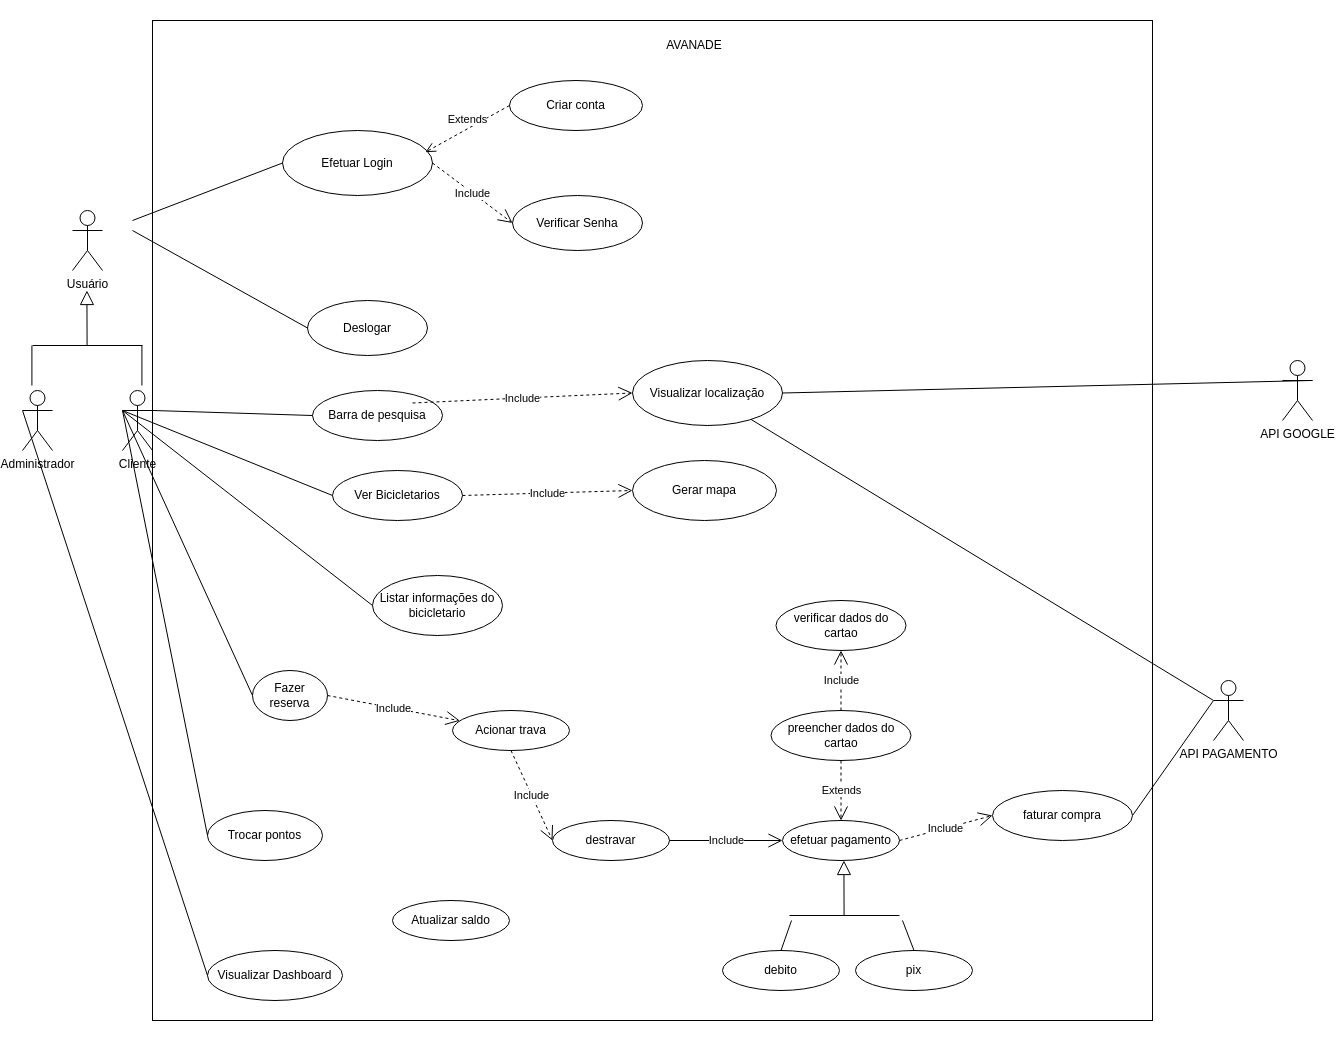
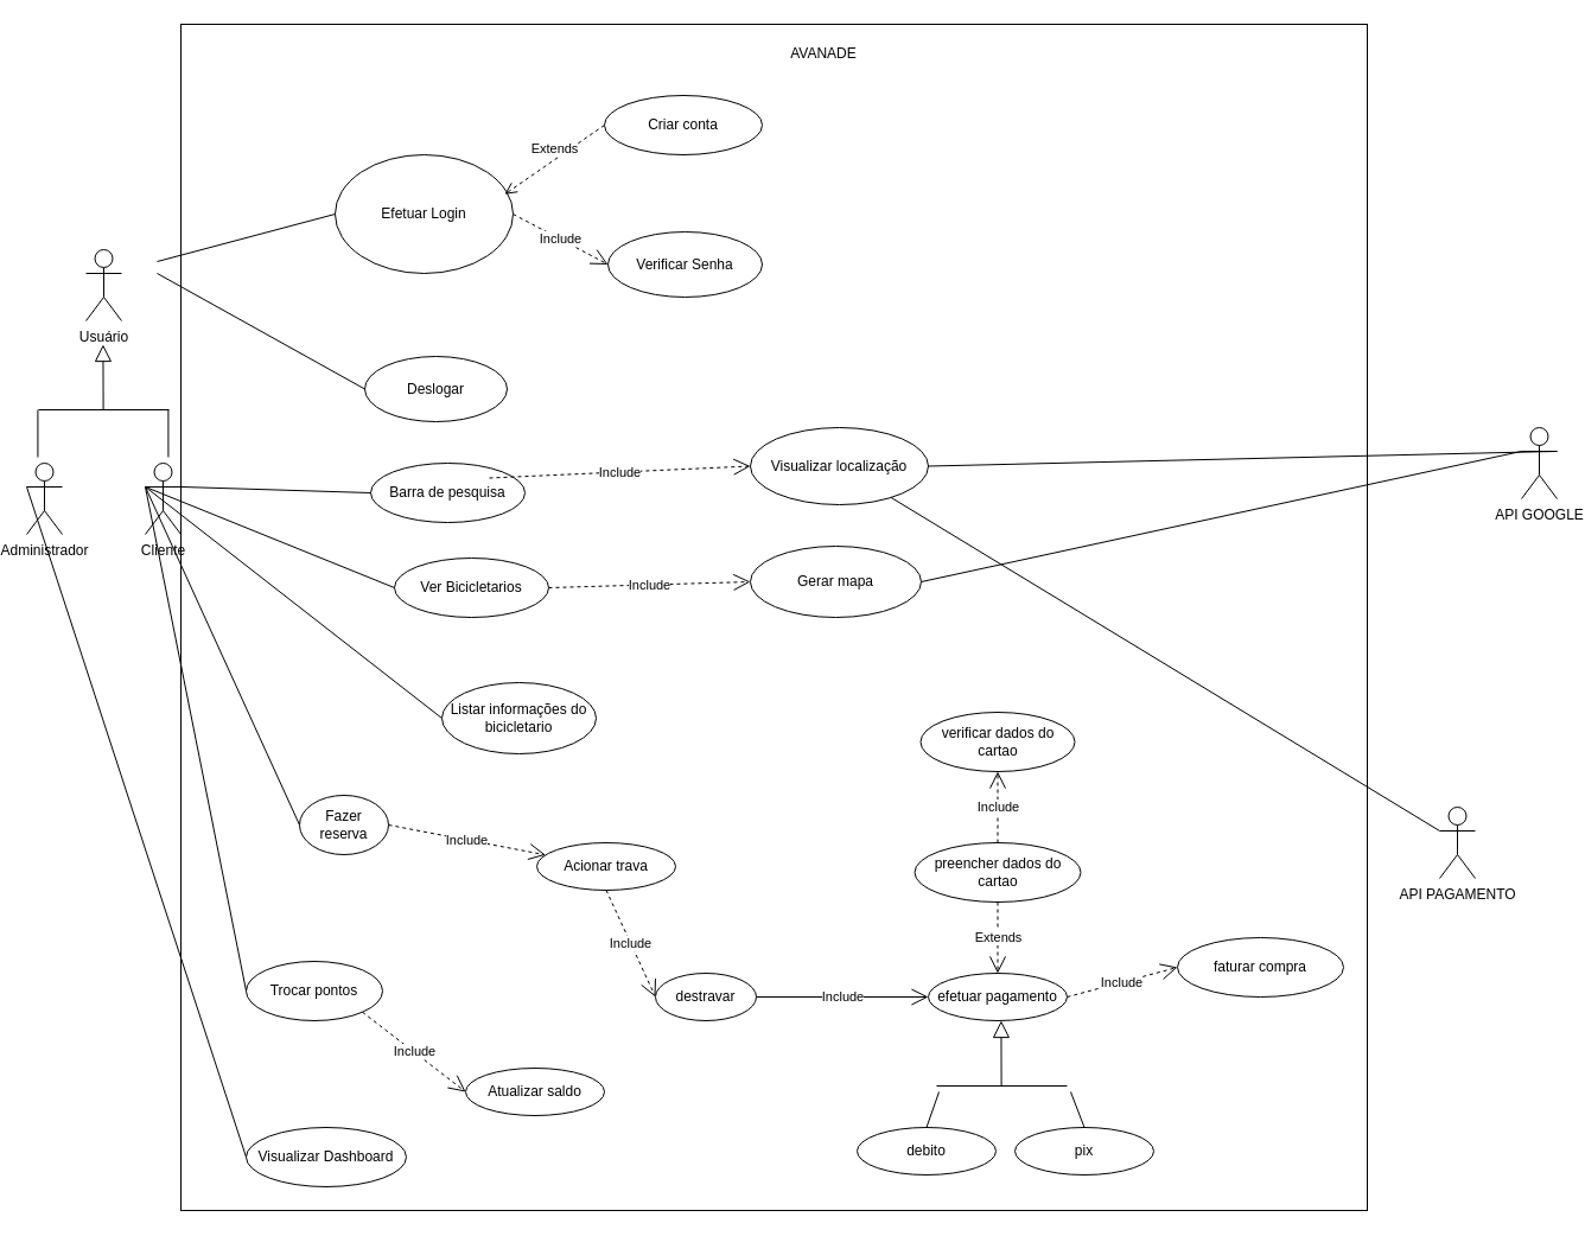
  <mxCell id="0" />
  <mxCell id="1" parent="0" />
  <mxCell id="2" value="Usuário" style="shape=umlActor;verticalLabelPosition=bottom;verticalAlign=top;html=1;outlineConnect=0;" parent="1" vertex="1"><mxGeometry x="70" y="210" width="30" height="60" as="geometry" /></mxCell>
  <mxCell id="3" value="" style="whiteSpace=wrap;html=1;aspect=fixed;" parent="1" vertex="1"><mxGeometry x="150" y="20" width="1000" height="1000" as="geometry" /></mxCell>
  <mxCell id="4" value="AVANADE" style="text;html=1;strokeColor=none;fillColor=none;align=center;verticalAlign=middle;whiteSpace=wrap;rounded=0;" parent="1" vertex="1"><mxGeometry x="662" y="30" width="60" height="30" as="geometry" /></mxCell>
- <mxCell id="5" value="Efetuar Login" style="ellipse;whiteSpace=wrap;html=1;" parent="1" vertex="1"><mxGeometry x="280" y="130" width="150" height="65" as="geometry" /></mxCell>
+ <mxCell id="5" value="Efetuar Login" style="ellipse;whiteSpace=wrap;html=1;" parent="1" vertex="1"><mxGeometry x="280" y="130" width="150" height="100" as="geometry" /></mxCell>
  <mxCell id="6" value="Criar conta" style="ellipse;whiteSpace=wrap;html=1;" parent="1" vertex="1"><mxGeometry x="507" y="80" width="133" height="50" as="geometry" /></mxCell>
  <mxCell id="7" value="Listar informações do bicicletario" style="ellipse;whiteSpace=wrap;html=1;" parent="1" vertex="1"><mxGeometry x="370" y="575" width="130" height="60" as="geometry" /></mxCell>
  <mxCell id="8" value="Deslogar" style="ellipse;whiteSpace=wrap;html=1;" parent="1" vertex="1"><mxGeometry x="305" y="300" width="120" height="55" as="geometry" /></mxCell>
  <mxCell id="9" value="Ver Bicicletarios" style="ellipse;whiteSpace=wrap;html=1;" parent="1" vertex="1"><mxGeometry x="330" y="470" width="130" height="50" as="geometry" /></mxCell>
  <mxCell id="10" value="Visualizar localização" style="ellipse;whiteSpace=wrap;html=1;" parent="1" vertex="1"><mxGeometry x="630" y="360" width="150" height="65" as="geometry" /></mxCell>
  <mxCell id="11" value="Visualizar Dashboard" style="ellipse;whiteSpace=wrap;html=1;" parent="1" vertex="1"><mxGeometry x="205" y="950" width="135" height="50" as="geometry" /></mxCell>
  <mxCell id="12" value="Barra de pesquisa" style="ellipse;whiteSpace=wrap;html=1;" parent="1" vertex="1"><mxGeometry x="310" y="390" width="130" height="50" as="geometry" /></mxCell>
  <mxCell id="13" value="Administrador" style="shape=umlActor;verticalLabelPosition=bottom;verticalAlign=top;html=1;outlineConnect=0;" parent="1" vertex="1"><mxGeometry x="20" y="390" width="30" height="60" as="geometry" /></mxCell>
  <mxCell id="14" value="Cliente" style="shape=umlActor;verticalLabelPosition=bottom;verticalAlign=top;html=1;outlineConnect=0;" parent="1" vertex="1"><mxGeometry x="120" y="390" width="30" height="60" as="geometry" /></mxCell>
  <mxCell id="15" value="" style="endArrow=block;endFill=0;endSize=12;html=1;rounded=0;" parent="1" edge="1"><mxGeometry width="160" relative="1" as="geometry"><mxPoint x="84.59" y="345" as="sourcePoint" /><mxPoint x="84.41" y="290" as="targetPoint" /></mxGeometry></mxCell>
  <mxCell id="16" value="" style="endArrow=none;html=1;rounded=0;" parent="1" edge="1"><mxGeometry width="50" height="50" relative="1" as="geometry"><mxPoint x="30" y="345" as="sourcePoint" /><mxPoint x="140" y="345" as="targetPoint" /></mxGeometry></mxCell>
  <mxCell id="17" value="" style="endArrow=none;html=1;rounded=0;" parent="1" edge="1"><mxGeometry width="50" height="50" relative="1" as="geometry"><mxPoint x="139.41" y="345" as="sourcePoint" /><mxPoint x="139.41" y="385" as="targetPoint" /></mxGeometry></mxCell>
  <mxCell id="18" value="" style="endArrow=none;html=1;rounded=0;" parent="1" edge="1"><mxGeometry width="50" height="50" relative="1" as="geometry"><mxPoint x="29.41" y="345" as="sourcePoint" /><mxPoint x="29.41" y="385" as="targetPoint" /></mxGeometry></mxCell>
  <mxCell id="19" value="Verificar Senha" style="ellipse;whiteSpace=wrap;html=1;" parent="1" vertex="1"><mxGeometry x="510" y="195" width="130" height="55" as="geometry" /></mxCell>
  <mxCell id="20" value="" style="endArrow=none;html=1;rounded=0;entryX=0;entryY=0.5;entryDx=0;entryDy=0;" parent="1" target="5" edge="1"><mxGeometry width="50" height="50" relative="1" as="geometry"><mxPoint x="130" y="220" as="sourcePoint" /><mxPoint x="180" y="250" as="targetPoint" /></mxGeometry></mxCell>
  <mxCell id="21" value="" style="endArrow=none;html=1;rounded=0;entryX=0;entryY=0.5;entryDx=0;entryDy=0;exitX=1;exitY=0.333;exitDx=0;exitDy=0;exitPerimeter=0;" parent="1" target="12" edge="1" source="14"><mxGeometry width="50" height="50" relative="1" as="geometry"><mxPoint x="130" y="250" as="sourcePoint" /><mxPoint x="190" y="260" as="targetPoint" /></mxGeometry></mxCell>
  <mxCell id="22" value="" style="endArrow=none;html=1;rounded=0;entryX=0;entryY=0.5;entryDx=0;entryDy=0;" parent="1" target="8" edge="1"><mxGeometry width="50" height="50" relative="1" as="geometry"><mxPoint x="130" y="230" as="sourcePoint" /><mxPoint x="210" y="245" as="targetPoint" /></mxGeometry></mxCell>
  <mxCell id="23" value="Extends" style="html=1;verticalAlign=bottom;endArrow=open;dashed=1;endSize=8;rounded=0;exitX=0;exitY=0.5;exitDx=0;exitDy=0;entryX=0.953;entryY=0.333;entryDx=0;entryDy=0;entryPerimeter=0;" parent="1" source="6" target="5" edge="1"><mxGeometry relative="1" as="geometry"><mxPoint x="500" y="249.05" as="sourcePoint" /><mxPoint x="420" y="249.05" as="targetPoint" /></mxGeometry></mxCell>
  <mxCell id="24" value="Include" style="endArrow=open;endSize=12;dashed=1;html=1;rounded=0;exitX=1;exitY=0.5;exitDx=0;exitDy=0;entryX=0;entryY=0.5;entryDx=0;entryDy=0;" parent="1" source="5" target="19" edge="1"><mxGeometry width="160" relative="1" as="geometry"><mxPoint x="410" y="250" as="sourcePoint" /><mxPoint x="570" y="260" as="targetPoint" /></mxGeometry></mxCell>
  <mxCell id="25" value="" style="endArrow=none;html=1;rounded=0;exitX=0;exitY=0.5;exitDx=0;exitDy=0;entryX=0;entryY=0.333;entryDx=0;entryDy=0;entryPerimeter=0;" parent="1" source="11" edge="1" target="13"><mxGeometry width="50" height="50" relative="1" as="geometry"><mxPoint x="550" y="530" as="sourcePoint" /><mxPoint x="170" y="460" as="targetPoint" /></mxGeometry></mxCell>
  <mxCell id="26" value="" style="endArrow=none;html=1;rounded=0;entryX=0;entryY=0.5;entryDx=0;entryDy=0;" parent="1" target="9" edge="1"><mxGeometry width="50" height="50" relative="1" as="geometry"><mxPoint x="120" y="410" as="sourcePoint" /><mxPoint x="550" y="390" as="targetPoint" /></mxGeometry></mxCell>
  <mxCell id="27" value="" style="endArrow=none;html=1;rounded=0;exitX=0;exitY=0.5;exitDx=0;exitDy=0;entryX=0;entryY=0.333;entryDx=0;entryDy=0;entryPerimeter=0;" parent="1" source="7" edge="1" target="14"><mxGeometry width="50" height="50" relative="1" as="geometry"><mxPoint x="500" y="530" as="sourcePoint" /><mxPoint x="130" y="300" as="targetPoint" /></mxGeometry></mxCell>
  <mxCell id="28" value="Include" style="endArrow=open;endSize=12;dashed=1;html=1;rounded=0;exitX=1;exitY=0.5;exitDx=0;exitDy=0;entryX=0;entryY=0.5;entryDx=0;entryDy=0;" parent="1" target="10" edge="1"><mxGeometry width="160" relative="1" as="geometry"><mxPoint x="410" y="402.5" as="sourcePoint" /><mxPoint x="540" y="403" as="targetPoint" /></mxGeometry></mxCell>
  <mxCell id="29" value="Include" style="endArrow=open;endSize=12;dashed=1;html=1;rounded=0;exitX=1;exitY=0.5;exitDx=0;exitDy=0;entryX=0;entryY=0.5;entryDx=0;entryDy=0;" edge="1" parent="1" source="9" target="30"><mxGeometry width="160" relative="1" as="geometry"><mxPoint x="420" y="412.5" as="sourcePoint" /><mxPoint x="540" y="410" as="targetPoint" /><Array as="points" /></mxGeometry></mxCell>
  <mxCell id="30" value="Gerar mapa" style="ellipse;whiteSpace=wrap;html=1;" vertex="1" parent="1"><mxGeometry x="630" y="460" width="144" height="60" as="geometry" /></mxCell>
  <mxCell id="31" value="API GOOGLE" style="shape=umlActor;verticalLabelPosition=bottom;verticalAlign=top;html=1;outlineConnect=0;" vertex="1" parent="1"><mxGeometry x="1280" y="360" width="30" height="60" as="geometry" /></mxCell>
+ <mxCell id="32" value="" style="endArrow=none;html=1;rounded=0;exitX=0;exitY=0.333;exitDx=0;exitDy=0;entryX=1;entryY=0.5;entryDx=0;entryDy=0;exitPerimeter=0;" edge="1" parent="1" source="31" target="30"><mxGeometry width="50" height="50" relative="1" as="geometry"><mxPoint x="970" y="600" as="sourcePoint" /><mxPoint x="730" y="375" as="targetPoint" /></mxGeometry></mxCell>
  <mxCell id="33" value="" style="endArrow=none;html=1;rounded=0;exitX=1;exitY=0.333;exitDx=0;exitDy=0;entryX=1;entryY=0.5;entryDx=0;entryDy=0;exitPerimeter=0;" edge="1" parent="1" source="31" target="10"><mxGeometry width="50" height="50" relative="1" as="geometry"><mxPoint x="970" y="450" as="sourcePoint" /><mxPoint x="655" y="485" as="targetPoint" /></mxGeometry></mxCell>
  <mxCell id="34" value="Fazer reserva" style="ellipse;whiteSpace=wrap;html=1;" vertex="1" parent="1"><mxGeometry x="250" y="670" width="75" height="50" as="geometry" /></mxCell>
  <mxCell id="35" value="" style="endArrow=none;html=1;rounded=0;exitX=0;exitY=0.333;exitDx=0;exitDy=0;entryX=0;entryY=0.5;entryDx=0;entryDy=0;exitPerimeter=0;" edge="1" parent="1" source="14" target="34"><mxGeometry width="50" height="50" relative="1" as="geometry"><mxPoint x="980" y="460" as="sourcePoint" /><mxPoint x="665" y="495" as="targetPoint" /></mxGeometry></mxCell>
  <mxCell id="36" value="Include" style="endArrow=open;endSize=12;dashed=1;html=1;rounded=0;exitX=1;exitY=0.5;exitDx=0;exitDy=0;" edge="1" parent="1" source="34" target="37"><mxGeometry width="160" relative="1" as="geometry"><mxPoint x="410" y="672.5" as="sourcePoint" /><mxPoint x="535" y="677.5" as="targetPoint" /><Array as="points" /></mxGeometry></mxCell>
  <mxCell id="37" value="Acionar trava" style="ellipse;whiteSpace=wrap;html=1;" vertex="1" parent="1"><mxGeometry x="450" y="710" width="117" height="40" as="geometry" /></mxCell>
  <mxCell id="38" value="Include" style="endArrow=open;endSize=12;dashed=1;html=1;rounded=0;exitX=0.5;exitY=1;exitDx=0;exitDy=0;entryX=0;entryY=0.5;entryDx=0;entryDy=0;" edge="1" parent="1" source="37" target="39"><mxGeometry width="160" relative="1" as="geometry"><mxPoint x="629.5" y="690" as="sourcePoint" /><mxPoint x="754.5" y="695" as="targetPoint" /><Array as="points" /></mxGeometry></mxCell>
- <mxCell id="39" value="destravar" style="ellipse;whiteSpace=wrap;html=1;" vertex="1" parent="1"><mxGeometry x="550" y="820" width="117" height="40" as="geometry" /></mxCell>
+ <mxCell id="39" value="destravar" style="ellipse;whiteSpace=wrap;html=1;" vertex="1" parent="1"><mxGeometry x="550" y="820" width="85" height="40" as="geometry" /></mxCell>
  <mxCell id="40" value="efetuar pagamento" style="ellipse;whiteSpace=wrap;html=1;" vertex="1" parent="1"><mxGeometry x="780" y="820" width="117" height="40" as="geometry" /></mxCell>
  <mxCell id="41" value="Include" style="endArrow=open;endSize=12;dashed=0;html=1;rounded=0;exitX=1;exitY=0.5;exitDx=0;exitDy=0;" edge="1" parent="1" source="39" target="40"><mxGeometry width="160" relative="1" as="geometry"><mxPoint x="680" y="790" as="sourcePoint" /><mxPoint x="763" y="850" as="targetPoint" /><Array as="points" /></mxGeometry></mxCell>
  <mxCell id="42" value="" style="endArrow=block;endFill=0;endSize=12;html=1;rounded=0;" edge="1" parent="1"><mxGeometry width="160" relative="1" as="geometry"><mxPoint x="841.59" y="915" as="sourcePoint" /><mxPoint x="841.41" y="860" as="targetPoint" /></mxGeometry></mxCell>
  <mxCell id="43" value="" style="endArrow=none;html=1;rounded=0;" edge="1" parent="1"><mxGeometry width="50" height="50" relative="1" as="geometry"><mxPoint x="787" y="915" as="sourcePoint" /><mxPoint x="897" y="915" as="targetPoint" /></mxGeometry></mxCell>
  <mxCell id="44" value="" style="endArrow=none;html=1;rounded=0;entryX=0.5;entryY=0;entryDx=0;entryDy=0;" edge="1" parent="1" target="45"><mxGeometry width="50" height="50" relative="1" as="geometry"><mxPoint x="789" y="920" as="sourcePoint" /><mxPoint x="907" y="925" as="targetPoint" /></mxGeometry></mxCell>
  <mxCell id="45" value="debito" style="ellipse;whiteSpace=wrap;html=1;" vertex="1" parent="1"><mxGeometry x="720" y="950" width="117" height="40" as="geometry" /></mxCell>
  <mxCell id="46" value="pix" style="ellipse;whiteSpace=wrap;html=1;" vertex="1" parent="1"><mxGeometry x="853" y="950" width="117" height="40" as="geometry" /></mxCell>
  <mxCell id="47" value="" style="endArrow=none;html=1;rounded=0;entryX=0.5;entryY=0;entryDx=0;entryDy=0;" edge="1" parent="1" target="46"><mxGeometry width="50" height="50" relative="1" as="geometry"><mxPoint x="900" y="920" as="sourcePoint" /><mxPoint x="758.5" y="960" as="targetPoint" /></mxGeometry></mxCell>
  <mxCell id="48" value="Extends" style="endArrow=open;endSize=12;dashed=1;html=1;rounded=0;exitX=0.5;exitY=1;exitDx=0;exitDy=0;entryX=0.5;entryY=0;entryDx=0;entryDy=0;" edge="1" parent="1" source="49" target="40"><mxGeometry width="160" relative="1" as="geometry"><mxPoint x="715.515" y="770" as="sourcePoint" /><mxPoint x="837" y="765.4" as="targetPoint" /></mxGeometry></mxCell>
  <mxCell id="49" value="preencher dados do cartao" style="ellipse;whiteSpace=wrap;html=1;" vertex="1" parent="1"><mxGeometry x="768.5" y="710" width="140" height="50" as="geometry" /></mxCell>
  <mxCell id="50" value="Include" style="endArrow=open;endSize=12;dashed=1;html=1;rounded=0;exitX=0.5;exitY=0;exitDx=0;exitDy=0;entryX=0.5;entryY=1;entryDx=0;entryDy=0;" edge="1" parent="1" source="49" target="51"><mxGeometry width="160" relative="1" as="geometry"><mxPoint x="797" y="580" as="sourcePoint" /><mxPoint x="910" y="580" as="targetPoint" /><Array as="points" /></mxGeometry></mxCell>
  <mxCell id="51" value="verificar dados do cartao" style="ellipse;whiteSpace=wrap;html=1;" vertex="1" parent="1"><mxGeometry x="773.5" y="600" width="130" height="50" as="geometry" /></mxCell>
  <mxCell id="52" value="" style="endArrow=none;html=1;rounded=0;exitX=0;exitY=0.333;exitDx=0;exitDy=0;exitPerimeter=0;" edge="1" parent="1" source="55" target="10"><mxGeometry width="50" height="50" relative="1" as="geometry"><mxPoint x="1170" y="440" as="sourcePoint" /><mxPoint x="655" y="485" as="targetPoint" /></mxGeometry></mxCell>
  <mxCell id="53" value="Include" style="endArrow=open;endSize=12;dashed=1;html=1;rounded=0;exitX=1;exitY=0.5;exitDx=0;exitDy=0;entryX=0;entryY=0.5;entryDx=0;entryDy=0;" edge="1" parent="1" source="40" target="54"><mxGeometry width="160" relative="1" as="geometry"><mxPoint x="677" y="850" as="sourcePoint" /><mxPoint x="1020" y="840" as="targetPoint" /><Array as="points" /></mxGeometry></mxCell>
  <mxCell id="54" value="faturar compra" style="ellipse;whiteSpace=wrap;html=1;" vertex="1" parent="1"><mxGeometry x="990" y="790" width="140" height="50" as="geometry" /></mxCell>
  <mxCell id="55" value="API PAGAMENTO" style="shape=umlActor;verticalLabelPosition=bottom;verticalAlign=top;html=1;outlineConnect=0;" vertex="1" parent="1"><mxGeometry x="1211" y="680" width="30" height="60" as="geometry" /></mxCell>
- <mxCell id="56" value="" style="endArrow=none;html=1;rounded=0;entryX=1;entryY=0.5;entryDx=0;entryDy=0;exitX=0;exitY=0.333;exitDx=0;exitDy=0;exitPerimeter=0;" edge="1" parent="1" source="55" target="54"><mxGeometry width="50" height="50" relative="1" as="geometry"><mxPoint x="1221" y="710" as="sourcePoint" /><mxPoint x="913.5" y="635" as="targetPoint" /></mxGeometry></mxCell>
  <mxCell id="57" value="Trocar pontos" style="ellipse;whiteSpace=wrap;html=1;" vertex="1" parent="1"><mxGeometry x="205" y="810" width="115" height="50" as="geometry" /></mxCell>
  <mxCell id="58" value="" style="endArrow=none;html=1;rounded=0;entryX=0;entryY=0.5;entryDx=0;entryDy=0;" edge="1" parent="1" target="57"><mxGeometry width="50" height="50" relative="1" as="geometry"><mxPoint x="120" y="410" as="sourcePoint" /><mxPoint x="260" y="705" as="targetPoint" /></mxGeometry></mxCell>
+ <mxCell id="59" value="Include" style="endArrow=open;endSize=12;dashed=1;html=1;rounded=0;exitX=1;exitY=1;exitDx=0;exitDy=0;entryX=0;entryY=0.5;entryDx=0;entryDy=0;" edge="1" parent="1" source="57" target="60"><mxGeometry width="160" relative="1" as="geometry"><mxPoint x="320" y="850" as="sourcePoint" /><mxPoint x="400" y="870" as="targetPoint" /><Array as="points" /></mxGeometry></mxCell>
  <mxCell id="60" value="Atualizar saldo" style="ellipse;whiteSpace=wrap;html=1;" vertex="1" parent="1"><mxGeometry x="390" y="900" width="117" height="40" as="geometry" /></mxCell>
